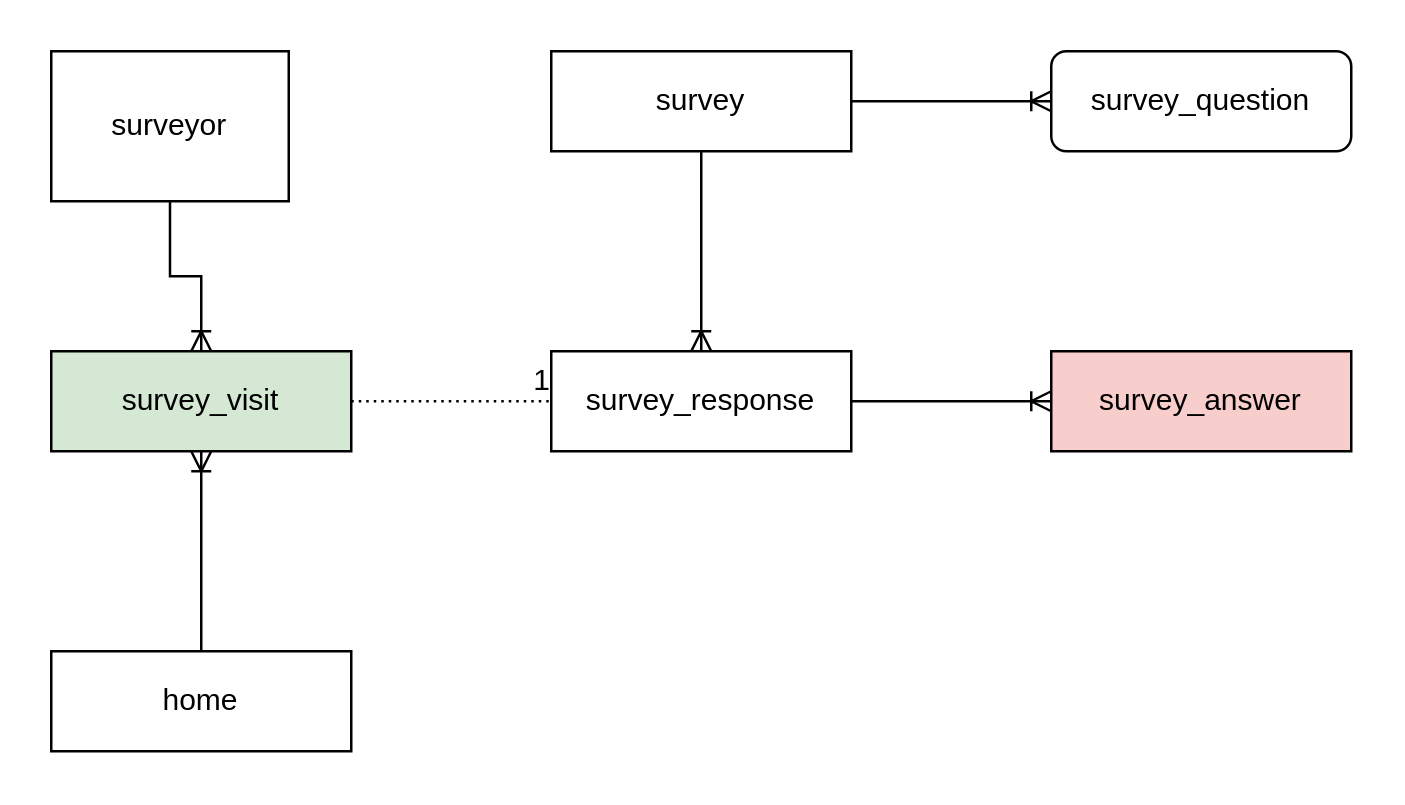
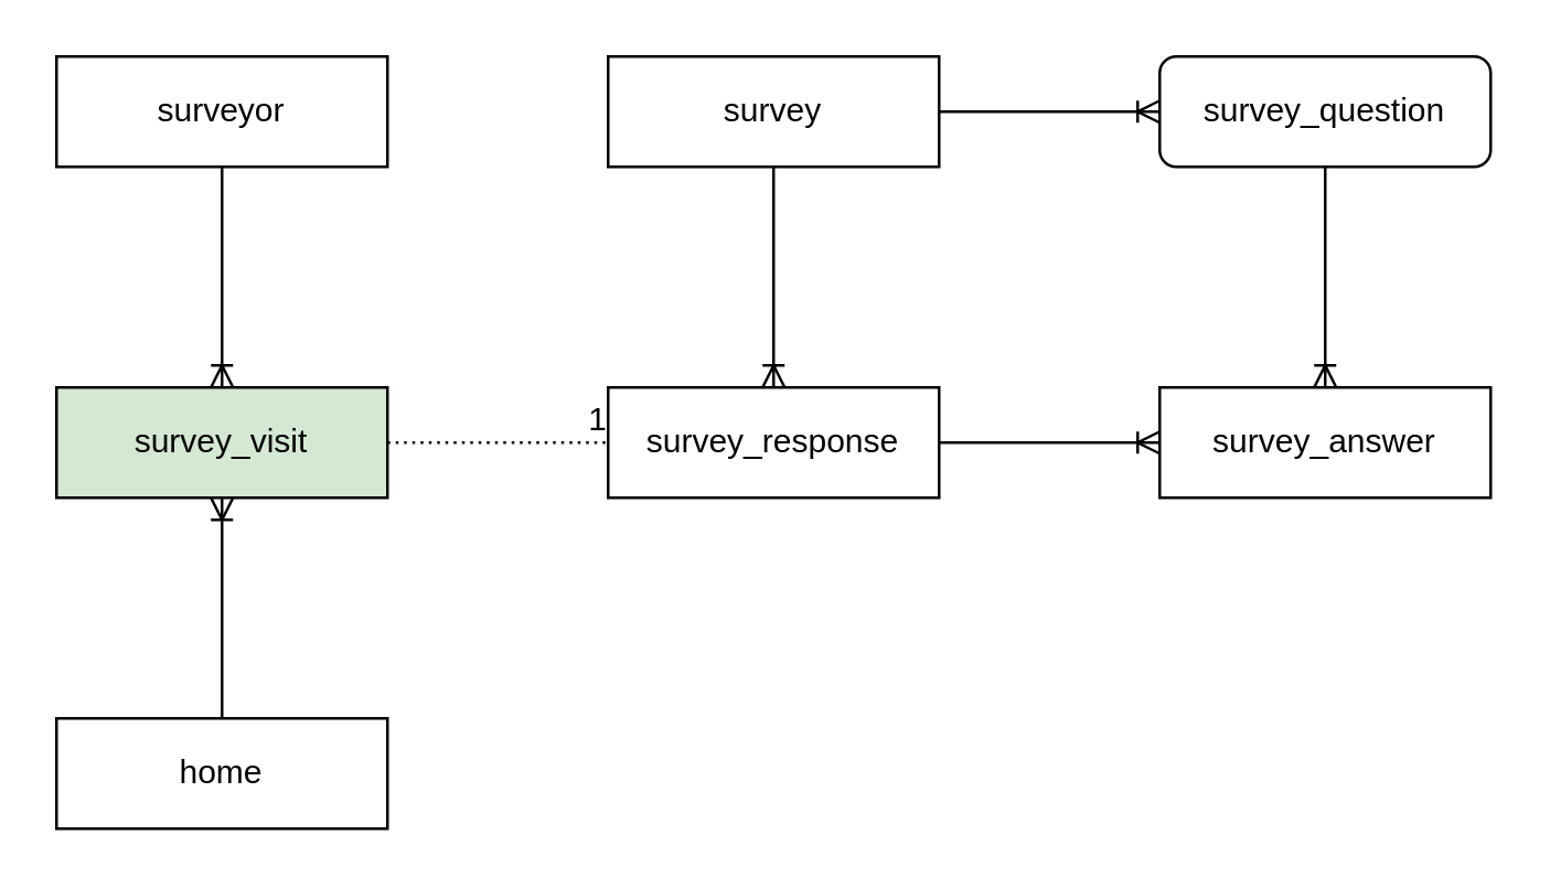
  <mxCell id="0" />
  <mxCell id="1" parent="0" />
  <mxCell id="2" value="survey" style="whiteSpace=wrap;html=1;align=center;" vertex="1" parent="1"><mxGeometry x="220" y="20" width="120" height="40" as="geometry" /></mxCell>
  <mxCell id="3" value="survey_question" style="whiteSpace=wrap;html=1;align=center;rounded=1;" vertex="1" parent="1"><mxGeometry x="420" y="20" width="120" height="40" as="geometry" /></mxCell>
  <mxCell id="4" value="survey_visit" style="whiteSpace=wrap;html=1;align=center;fillColor=#d5e8d4;" vertex="1" parent="1"><mxGeometry x="20" y="140" width="120" height="40" as="geometry" /></mxCell>
  <mxCell id="5" style="edgeStyle=orthogonalEdgeStyle;rounded=0;orthogonalLoop=1;jettySize=auto;html=1;entryX=0.5;entryY=1;entryDx=0;entryDy=0;strokeColor=default;endArrow=ERoneToMany;endFill=0;exitX=0.5;exitY=0;exitDx=0;exitDy=0;" edge="1" parent="1" source="16" target="4"><mxGeometry relative="1" as="geometry"><mxPoint x="320" y="230" as="sourcePoint" /></mxGeometry></mxCell>
  <mxCell id="6" value="survey_response" style="whiteSpace=wrap;html=1;align=center;" vertex="1" parent="1"><mxGeometry x="220" y="140" width="120" height="40" as="geometry" /></mxCell>
  <mxCell id="7" style="edgeStyle=orthogonalEdgeStyle;rounded=0;orthogonalLoop=1;jettySize=auto;html=1;exitX=1;exitY=0.5;exitDx=0;exitDy=0;entryX=0;entryY=0.5;entryDx=0;entryDy=0;strokeColor=default;endArrow=ERoneToMany;endFill=0;" edge="1" parent="1" source="2" target="3"><mxGeometry relative="1" as="geometry"><mxPoint x="450" y="70" as="sourcePoint" /><mxPoint x="450" y="190" as="targetPoint" /></mxGeometry></mxCell>
- <mxCell id="8" value="survey_answer" style="whiteSpace=wrap;html=1;align=center;fillColor=#f8cecc;" vertex="1" parent="1"><mxGeometry x="420" y="140" width="120" height="40" as="geometry" /></mxCell>
+ <mxCell id="8" value="survey_answer" style="whiteSpace=wrap;html=1;align=center;" vertex="1" parent="1"><mxGeometry x="420" y="140" width="120" height="40" as="geometry" /></mxCell>
+ <mxCell id="9" style="edgeStyle=orthogonalEdgeStyle;rounded=0;orthogonalLoop=1;jettySize=auto;html=1;exitX=0.5;exitY=1;exitDx=0;exitDy=0;strokeColor=default;endArrow=ERoneToMany;endFill=0;entryX=0.5;entryY=0;entryDx=0;entryDy=0;" edge="1" parent="1" source="3" target="8"><mxGeometry relative="1" as="geometry"><mxPoint x="250" y="70" as="sourcePoint" /><mxPoint x="560" y="120" as="targetPoint" /></mxGeometry></mxCell>
  <mxCell id="10" style="edgeStyle=orthogonalEdgeStyle;rounded=0;orthogonalLoop=1;jettySize=auto;html=1;exitX=1;exitY=0.5;exitDx=0;exitDy=0;strokeColor=default;endArrow=ERoneToMany;endFill=0;entryX=0;entryY=0.5;entryDx=0;entryDy=0;" edge="1" parent="1" source="6" target="8"><mxGeometry relative="1" as="geometry"><mxPoint x="570" y="70" as="sourcePoint" /><mxPoint x="570" y="130" as="targetPoint" /></mxGeometry></mxCell>
- <mxCell id="11" value="surveyor" style="whiteSpace=wrap;html=1;align=center;" vertex="1" parent="1"><mxGeometry x="20" y="20" width="95" height="60" as="geometry" /></mxCell>
+ <mxCell id="11" value="surveyor" style="whiteSpace=wrap;html=1;align=center;" vertex="1" parent="1"><mxGeometry x="20" y="20" width="120" height="40" as="geometry" /></mxCell>
  <mxCell id="12" style="edgeStyle=orthogonalEdgeStyle;rounded=0;orthogonalLoop=1;jettySize=auto;html=1;exitX=0.5;exitY=1;exitDx=0;exitDy=0;entryX=0.5;entryY=0;entryDx=0;entryDy=0;strokeColor=default;endArrow=ERoneToMany;endFill=0;" edge="1" parent="1" source="11" target="4"><mxGeometry relative="1" as="geometry"><mxPoint x="85" y="180" as="sourcePoint" /><mxPoint x="285" y="180" as="targetPoint" /></mxGeometry></mxCell>
  <mxCell id="13" style="edgeStyle=orthogonalEdgeStyle;rounded=0;orthogonalLoop=1;jettySize=auto;html=1;exitX=0.5;exitY=1;exitDx=0;exitDy=0;strokeColor=default;endArrow=ERoneToMany;endFill=0;entryX=0.5;entryY=0;entryDx=0;entryDy=0;" edge="1" parent="1" source="2" target="6"><mxGeometry relative="1" as="geometry"><mxPoint x="570" y="70" as="sourcePoint" /><mxPoint x="570" y="130" as="targetPoint" /></mxGeometry></mxCell>
  <mxCell id="14" value="" style="endArrow=none;html=1;rounded=0;dashed=1;dashPattern=1 2;strokeColor=default;exitX=1;exitY=0.5;exitDx=0;exitDy=0;entryX=0;entryY=0.5;entryDx=0;entryDy=0;" edge="1" parent="1" source="4" target="6"><mxGeometry relative="1" as="geometry"><mxPoint x="380" y="290" as="sourcePoint" /><mxPoint x="540" y="290" as="targetPoint" /></mxGeometry></mxCell>
  <mxCell id="15" value="1" style="resizable=0;html=1;align=right;verticalAlign=bottom;" connectable="0" vertex="1" parent="14"><mxGeometry x="1" relative="1" as="geometry" /></mxCell>
  <mxCell id="16" value="home" style="whiteSpace=wrap;html=1;align=center;" vertex="1" parent="1"><mxGeometry x="20" y="260" width="120" height="40" as="geometry" /></mxCell>
